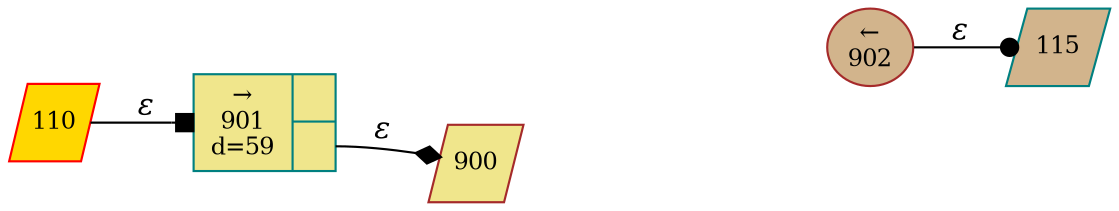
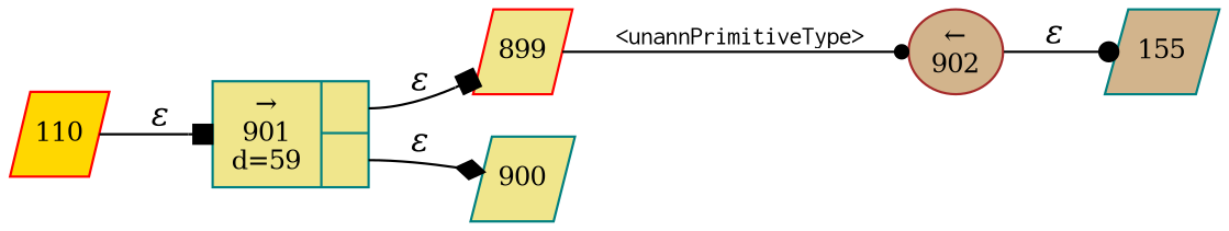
  digraph {
    rankdir=LR
    node [color=teal fillcolor=khaki fixedsize=true fontsize=11 shape=parallelogram style=filled peripheries=1]
    edge [arrowhead=box fontname="Times-Italic"]
-   n1 [fillcolor=tan label=115 width=.6 peripheries=""]
+   n1 [fillcolor=tan label=155 width=.6 peripheries=""]
    n2 [color=red fillcolor=gold label=110 width=.55]
    n3 [fixedsize=false label="{&rarr;\n901\nd=59|{<p0>|<p1>}}" shape=record]
-   n5 [color=brown label=900 width=.55]
+   n4 [color=red label=899 width=.55]
+   n5 [label=900 width=.55]
    n6 [color=brown fillcolor=tan label="&larr;\n902" shape=ellipse width=.55]
    n2 -> n3 [label="&epsilon;"]
+   n3 -> n4 [label="&epsilon;" tailport=p0]
    n3 -> n5 [arrowhead=diamond label="&epsilon;" tailport=p1]
+   n4 -> n6 [arrowhead=dot arrowsize=.7 fontname=Courier fontsize=11 label="<unannPrimitiveType>"]
    n6 -> n1 [arrowhead=dot label="&epsilon;"]
  }
